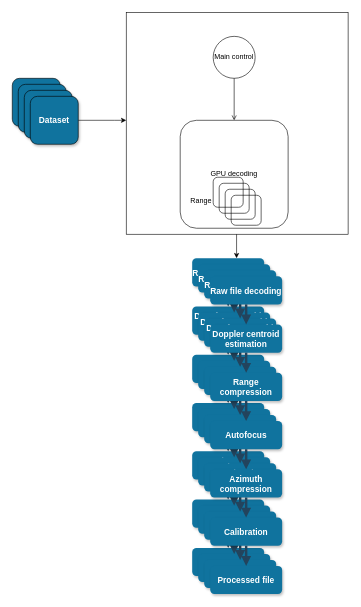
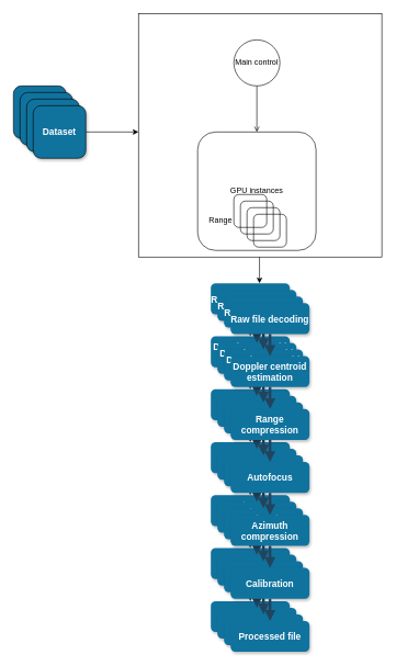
  <mxCell id="0" />
  <mxCell id="1" parent="0" />
  <mxCell id="2" value="Dataset" style="whiteSpace=wrap;html=1;aspect=fixed;fontFamily=Helvetica;fontSize=14;fontColor=#FFFFFF;fillColor=#10739E;gradientColor=none;strokeColor=default;rounded=1;shadow=1;fontStyle=1;" vertex="1" parent="1"><mxGeometry x="20" y="130" width="80" height="80" as="geometry" /></mxCell>
  <mxCell id="3" value="Dataset" style="whiteSpace=wrap;html=1;aspect=fixed;fontFamily=Helvetica;fontSize=14;fontColor=#FFFFFF;fillColor=#10739E;gradientColor=none;strokeColor=default;rounded=1;shadow=1;fontStyle=1;" vertex="1" parent="1"><mxGeometry x="30" y="140" width="80" height="80" as="geometry" /></mxCell>
  <mxCell id="4" value="Dataset" style="whiteSpace=wrap;html=1;aspect=fixed;fontFamily=Helvetica;fontSize=14;fontColor=#FFFFFF;fillColor=#10739E;gradientColor=none;strokeColor=default;rounded=1;shadow=1;fontStyle=1;" vertex="1" parent="1"><mxGeometry x="40" y="150" width="80" height="80" as="geometry" /></mxCell>
  <mxCell id="5" value="" style="edgeStyle=orthogonalEdgeStyle;rounded=0;orthogonalLoop=1;jettySize=auto;html=1;fontFamily=Helvetica;fontSize=12;fontColor=default;" edge="1" parent="1" source="6" target="7"><mxGeometry relative="1" as="geometry"><Array as="points"><mxPoint x="190" y="200" /><mxPoint x="190" y="200" /></Array></mxGeometry></mxCell>
  <mxCell id="6" value="Dataset" style="whiteSpace=wrap;html=1;aspect=fixed;fontFamily=Helvetica;fontSize=14;fontColor=#FFFFFF;fillColor=#10739E;gradientColor=none;strokeColor=default;rounded=1;shadow=1;fontStyle=1;" vertex="1" parent="1"><mxGeometry x="50" y="160" width="80" height="80" as="geometry" /></mxCell>
  <mxCell id="7" value="" style="whiteSpace=wrap;html=1;aspect=fixed;fontFamily=Helvetica;fontSize=12;fontColor=default;strokeColor=default;fillColor=none;gradientColor=none;" vertex="1" parent="1"><mxGeometry x="210" y="20" width="370" height="370" as="geometry" /></mxCell>
- <mxCell id="8" value="GPU decoding" style="whiteSpace=wrap;html=1;aspect=fixed;fontFamily=Helvetica;fontSize=12;fontColor=default;strokeColor=default;fillColor=none;gradientColor=none;rounded=1;" vertex="1" parent="1"><mxGeometry x="300" y="200" width="180" height="180" as="geometry" /></mxCell>
+ <mxCell id="8" value="GPU instances" style="whiteSpace=wrap;html=1;aspect=fixed;fontFamily=Helvetica;fontSize=12;fontColor=default;strokeColor=default;fillColor=none;gradientColor=none;rounded=1;" vertex="1" parent="1"><mxGeometry x="300" y="200" width="180" height="180" as="geometry" /></mxCell>
  <mxCell id="9" value="" style="edgeStyle=orthogonalEdgeStyle;rounded=0;orthogonalLoop=1;jettySize=auto;html=1;fontFamily=Helvetica;fontSize=12;fontColor=default;endArrow=open;" edge="1" parent="1" source="10" target="8"><mxGeometry relative="1" as="geometry" /></mxCell>
  <mxCell id="10" value="Main control" style="ellipse;whiteSpace=wrap;html=1;aspect=fixed;fontFamily=Helvetica;fontSize=12;fontColor=default;strokeColor=default;fillColor=none;gradientColor=none;" vertex="1" parent="1"><mxGeometry x="355" y="60" width="70" height="70" as="geometry" /></mxCell>
  <mxCell id="11" value="" style="whiteSpace=wrap;html=1;aspect=fixed;fontFamily=Helvetica;fontSize=12;fontColor=default;strokeColor=default;fillColor=none;gradientColor=none;rounded=1;" vertex="1" parent="1"><mxGeometry x="355" y="295" width="50" height="50" as="geometry" /></mxCell>
  <mxCell id="12" value="" style="whiteSpace=wrap;html=1;aspect=fixed;fontFamily=Helvetica;fontSize=12;fontColor=default;strokeColor=default;fillColor=none;gradientColor=none;rounded=1;" vertex="1" parent="1"><mxGeometry x="365" y="305" width="50" height="50" as="geometry" /></mxCell>
  <mxCell id="13" value="" style="whiteSpace=wrap;html=1;aspect=fixed;fontFamily=Helvetica;fontSize=12;fontColor=default;strokeColor=default;fillColor=none;gradientColor=none;rounded=1;" vertex="1" parent="1"><mxGeometry x="375" y="315" width="50" height="50" as="geometry" /></mxCell>
  <mxCell id="14" value="" style="whiteSpace=wrap;html=1;aspect=fixed;fontFamily=Helvetica;fontSize=12;fontColor=default;strokeColor=default;fillColor=none;gradientColor=none;rounded=1;" vertex="1" parent="1"><mxGeometry x="385" y="325" width="50" height="50" as="geometry" /></mxCell>
  <mxCell id="15" value="Range" style="text;html=1;strokeColor=none;fillColor=none;align=center;verticalAlign=middle;whiteSpace=wrap;rounded=0;fontFamily=Helvetica;fontSize=12;fontColor=default;" vertex="1" parent="1"><mxGeometry x="305" y="320" width="60" height="30" as="geometry" /></mxCell>
  <mxCell id="16" value="" style="group" vertex="1" connectable="0" parent="1"><mxGeometry x="320" y="430" width="120" height="530" as="geometry" /></mxCell>
  <mxCell id="17" value="Raw file decoding" style="rounded=1;fillColor=#10739E;strokeColor=none;shadow=1;gradientColor=none;fontStyle=1;fontColor=#FFFFFF;fontSize=14;flipV=1;flipH=0;" vertex="1" parent="16"><mxGeometry width="120.0" height="46.962" as="geometry" /></mxCell>
  <mxCell id="18" value="Doppler centroid&#10;estimation" style="rounded=1;fillColor=#10739E;strokeColor=none;shadow=1;gradientColor=none;fontStyle=1;fontColor=#FFFFFF;fontSize=14;flipV=1;flipH=0;" vertex="1" parent="16"><mxGeometry y="80.506" width="120.0" height="46.962" as="geometry" /></mxCell>
  <mxCell id="19" value="Range&#10;compression" style="rounded=1;fillColor=#10739E;strokeColor=none;shadow=1;gradientColor=none;fontStyle=1;fontColor=#FFFFFF;fontSize=14;flipV=1;flipH=0;" vertex="1" parent="16"><mxGeometry y="161.013" width="120.0" height="46.962" as="geometry" /></mxCell>
  <mxCell id="20" value="Autofocus" style="rounded=1;fillColor=#10739E;strokeColor=none;shadow=1;gradientColor=none;fontStyle=1;fontColor=#FFFFFF;fontSize=14;flipV=1;flipH=0;" vertex="1" parent="16"><mxGeometry y="241.519" width="120.0" height="46.962" as="geometry" /></mxCell>
  <mxCell id="21" value="Azimuth&#10;compression" style="rounded=1;fillColor=#10739E;strokeColor=none;shadow=1;gradientColor=none;fontStyle=1;fontColor=#FFFFFF;fontSize=14;flipV=1;flipH=0;" vertex="1" parent="16"><mxGeometry y="322.025" width="120.0" height="46.962" as="geometry" /></mxCell>
  <mxCell id="22" value="Calibration" style="rounded=1;fillColor=#10739E;strokeColor=none;shadow=1;gradientColor=none;fontStyle=1;fontColor=#FFFFFF;fontSize=14;flipV=1;flipH=0;" vertex="1" parent="16"><mxGeometry y="402.532" width="120.0" height="46.962" as="geometry" /></mxCell>
  <mxCell id="23" value="" style="edgeStyle=elbowEdgeStyle;elbow=vertical;strokeWidth=4;endArrow=block;endFill=1;fontStyle=1;strokeColor=#23445D;" edge="1" parent="16" source="17" target="18"><mxGeometry x="-522.0" y="-23.146" width="81.818" height="67.089" as="geometry"><mxPoint x="-531.0" y="103.652" as="sourcePoint" /><mxPoint x="-449.182" y="170.741" as="targetPoint" /></mxGeometry></mxCell>
  <mxCell id="24" value="" style="edgeStyle=elbowEdgeStyle;elbow=vertical;strokeWidth=4;endArrow=block;endFill=1;fontStyle=1;strokeColor=#23445D;" edge="1" parent="16" source="19" target="20"><mxGeometry x="-391.091" y="-100.633" width="81.818" height="67.089" as="geometry"><mxPoint x="-407.455" y="536.709" as="sourcePoint" /><mxPoint x="-325.636" y="603.797" as="targetPoint" /></mxGeometry></mxCell>
  <mxCell id="25" value="" style="edgeStyle=elbowEdgeStyle;elbow=vertical;strokeWidth=4;endArrow=block;endFill=1;fontStyle=1;strokeColor=#23445D;" edge="1" parent="16" source="20" target="21"><mxGeometry x="-391.091" y="-93.924" width="81.818" height="67.089" as="geometry"><mxPoint x="-407.455" y="650.759" as="sourcePoint" /><mxPoint x="-325.636" y="717.848" as="targetPoint" /></mxGeometry></mxCell>
  <mxCell id="26" value="" style="edgeStyle=elbowEdgeStyle;elbow=vertical;strokeWidth=4;endArrow=block;endFill=1;fontStyle=1;strokeColor=#23445D;" edge="1" parent="16" source="21" target="22"><mxGeometry x="-391.091" y="-26.835" width="81.818" height="67.089" as="geometry"><mxPoint x="-407.455" y="825.19" as="sourcePoint" /><mxPoint x="-325.636" y="892.278" as="targetPoint" /></mxGeometry></mxCell>
  <mxCell id="27" value="" style="edgeStyle=elbowEdgeStyle;elbow=vertical;strokeWidth=4;endArrow=block;endFill=1;fontStyle=1;strokeColor=#23445D;exitX=0.5;exitY=1;exitDx=0;exitDy=0;" edge="1" parent="16" source="18" target="19"><mxGeometry x="-481.091" y="-167.722" width="81.818" height="67.089" as="geometry"><mxPoint x="98.182" y="167.722" as="sourcePoint" /><mxPoint x="171.818" y="194.557" as="targetPoint" /></mxGeometry></mxCell>
  <mxCell id="28" value="Processed file" style="rounded=1;fillColor=#10739E;strokeColor=none;shadow=1;gradientColor=none;fontStyle=1;fontColor=#FFFFFF;fontSize=14;flipV=1;flipH=0;" vertex="1" parent="16"><mxGeometry y="483.038" width="120.0" height="46.962" as="geometry" /></mxCell>
  <mxCell id="29" value="" style="edgeStyle=orthogonalEdgeStyle;rounded=1;orthogonalLoop=1;jettySize=auto;html=1;endArrow=block;strokeColor=#23445D;strokeWidth=4;endFill=1;fontStyle=1;" edge="1" parent="16" source="22" target="28"><mxGeometry relative="1" as="geometry" /></mxCell>
  <mxCell id="30" value="" style="group" vertex="1" connectable="0" parent="1"><mxGeometry x="330" y="440" width="120" height="530" as="geometry" /></mxCell>
  <mxCell id="31" value="Raw file decoding" style="rounded=1;fillColor=#10739E;strokeColor=none;shadow=1;gradientColor=none;fontStyle=1;fontColor=#FFFFFF;fontSize=14;flipV=1;flipH=0;" vertex="1" parent="30"><mxGeometry width="120.0" height="46.962" as="geometry" /></mxCell>
  <mxCell id="32" value="Doppler centroid&#10;estimation" style="rounded=1;fillColor=#10739E;strokeColor=none;shadow=1;gradientColor=none;fontStyle=1;fontColor=#FFFFFF;fontSize=14;flipV=1;flipH=0;" vertex="1" parent="30"><mxGeometry y="80.506" width="120.0" height="46.962" as="geometry" /></mxCell>
  <mxCell id="33" value="Range&#10;compression" style="rounded=1;fillColor=#10739E;strokeColor=none;shadow=1;gradientColor=none;fontStyle=1;fontColor=#FFFFFF;fontSize=14;flipV=1;flipH=0;" vertex="1" parent="30"><mxGeometry y="161.013" width="120.0" height="46.962" as="geometry" /></mxCell>
  <mxCell id="34" value="Autofocus" style="rounded=1;fillColor=#10739E;strokeColor=none;shadow=1;gradientColor=none;fontStyle=1;fontColor=#FFFFFF;fontSize=14;flipV=1;flipH=0;" vertex="1" parent="30"><mxGeometry y="241.519" width="120.0" height="46.962" as="geometry" /></mxCell>
  <mxCell id="35" value="Azimuth&#10;compression" style="rounded=1;fillColor=#10739E;strokeColor=none;shadow=1;gradientColor=none;fontStyle=1;fontColor=#FFFFFF;fontSize=14;flipV=1;flipH=0;" vertex="1" parent="30"><mxGeometry y="322.025" width="120.0" height="46.962" as="geometry" /></mxCell>
  <mxCell id="36" value="Calibration" style="rounded=1;fillColor=#10739E;strokeColor=none;shadow=1;gradientColor=none;fontStyle=1;fontColor=#FFFFFF;fontSize=14;flipV=1;flipH=0;" vertex="1" parent="30"><mxGeometry y="402.532" width="120.0" height="46.962" as="geometry" /></mxCell>
  <mxCell id="37" value="" style="edgeStyle=elbowEdgeStyle;elbow=vertical;strokeWidth=4;endArrow=block;endFill=1;fontStyle=1;strokeColor=#23445D;" edge="1" parent="30" source="31" target="32"><mxGeometry x="-522.0" y="-23.146" width="81.818" height="67.089" as="geometry"><mxPoint x="-531.0" y="103.652" as="sourcePoint" /><mxPoint x="-449.182" y="170.741" as="targetPoint" /></mxGeometry></mxCell>
  <mxCell id="38" value="" style="edgeStyle=elbowEdgeStyle;elbow=vertical;strokeWidth=4;endArrow=block;endFill=1;fontStyle=1;strokeColor=#23445D;" edge="1" parent="30" source="33" target="34"><mxGeometry x="-391.091" y="-100.633" width="81.818" height="67.089" as="geometry"><mxPoint x="-407.455" y="536.709" as="sourcePoint" /><mxPoint x="-325.636" y="603.797" as="targetPoint" /></mxGeometry></mxCell>
  <mxCell id="39" value="" style="edgeStyle=elbowEdgeStyle;elbow=vertical;strokeWidth=4;endArrow=block;endFill=1;fontStyle=1;strokeColor=#23445D;" edge="1" parent="30" source="34" target="35"><mxGeometry x="-391.091" y="-93.924" width="81.818" height="67.089" as="geometry"><mxPoint x="-407.455" y="650.759" as="sourcePoint" /><mxPoint x="-325.636" y="717.848" as="targetPoint" /></mxGeometry></mxCell>
  <mxCell id="40" value="" style="edgeStyle=elbowEdgeStyle;elbow=vertical;strokeWidth=4;endArrow=block;endFill=1;fontStyle=1;strokeColor=#23445D;" edge="1" parent="30" source="35" target="36"><mxGeometry x="-391.091" y="-26.835" width="81.818" height="67.089" as="geometry"><mxPoint x="-407.455" y="825.19" as="sourcePoint" /><mxPoint x="-325.636" y="892.278" as="targetPoint" /></mxGeometry></mxCell>
  <mxCell id="41" value="" style="edgeStyle=elbowEdgeStyle;elbow=vertical;strokeWidth=4;endArrow=block;endFill=1;fontStyle=1;strokeColor=#23445D;exitX=0.5;exitY=1;exitDx=0;exitDy=0;" edge="1" parent="30" source="32" target="33"><mxGeometry x="-481.091" y="-167.722" width="81.818" height="67.089" as="geometry"><mxPoint x="98.182" y="167.722" as="sourcePoint" /><mxPoint x="171.818" y="194.557" as="targetPoint" /></mxGeometry></mxCell>
  <mxCell id="42" value="Processed file" style="rounded=1;fillColor=#10739E;strokeColor=none;shadow=1;gradientColor=none;fontStyle=1;fontColor=#FFFFFF;fontSize=14;flipV=1;flipH=0;" vertex="1" parent="30"><mxGeometry y="483.038" width="120.0" height="46.962" as="geometry" /></mxCell>
  <mxCell id="43" value="" style="edgeStyle=orthogonalEdgeStyle;rounded=1;orthogonalLoop=1;jettySize=auto;html=1;endArrow=block;strokeColor=#23445D;strokeWidth=4;endFill=1;fontStyle=1;" edge="1" parent="30" source="36" target="42"><mxGeometry relative="1" as="geometry" /></mxCell>
  <mxCell id="44" value="" style="group" vertex="1" connectable="0" parent="1"><mxGeometry x="340" y="450" width="120" height="530" as="geometry" /></mxCell>
  <mxCell id="45" value="Raw file decoding" style="rounded=1;fillColor=#10739E;strokeColor=none;shadow=1;gradientColor=none;fontStyle=1;fontColor=#FFFFFF;fontSize=14;flipV=1;flipH=0;" vertex="1" parent="44"><mxGeometry width="120.0" height="46.962" as="geometry" /></mxCell>
  <mxCell id="46" value="Doppler centroid&#10;estimation" style="rounded=1;fillColor=#10739E;strokeColor=none;shadow=1;gradientColor=none;fontStyle=1;fontColor=#FFFFFF;fontSize=14;flipV=1;flipH=0;" vertex="1" parent="44"><mxGeometry y="80.506" width="120.0" height="46.962" as="geometry" /></mxCell>
  <mxCell id="47" value="Range&#10;compression" style="rounded=1;fillColor=#10739E;strokeColor=none;shadow=1;gradientColor=none;fontStyle=1;fontColor=#FFFFFF;fontSize=14;flipV=1;flipH=0;" vertex="1" parent="44"><mxGeometry y="161.013" width="120.0" height="46.962" as="geometry" /></mxCell>
  <mxCell id="48" value="Autofocus" style="rounded=1;fillColor=#10739E;strokeColor=none;shadow=1;gradientColor=none;fontStyle=1;fontColor=#FFFFFF;fontSize=14;flipV=1;flipH=0;" vertex="1" parent="44"><mxGeometry y="241.519" width="120.0" height="46.962" as="geometry" /></mxCell>
  <mxCell id="49" value="Azimuth&#10;compression" style="rounded=1;fillColor=#10739E;strokeColor=none;shadow=1;gradientColor=none;fontStyle=1;fontColor=#FFFFFF;fontSize=14;flipV=1;flipH=0;" vertex="1" parent="44"><mxGeometry y="322.025" width="120.0" height="46.962" as="geometry" /></mxCell>
  <mxCell id="50" value="Calibration" style="rounded=1;fillColor=#10739E;strokeColor=none;shadow=1;gradientColor=none;fontStyle=1;fontColor=#FFFFFF;fontSize=14;flipV=1;flipH=0;" vertex="1" parent="44"><mxGeometry y="402.532" width="120.0" height="46.962" as="geometry" /></mxCell>
  <mxCell id="51" value="" style="edgeStyle=elbowEdgeStyle;elbow=vertical;strokeWidth=4;endArrow=block;endFill=1;fontStyle=1;strokeColor=#23445D;" edge="1" parent="44" source="45" target="46"><mxGeometry x="-522.0" y="-23.146" width="81.818" height="67.089" as="geometry"><mxPoint x="-531.0" y="103.652" as="sourcePoint" /><mxPoint x="-449.182" y="170.741" as="targetPoint" /></mxGeometry></mxCell>
  <mxCell id="52" value="" style="edgeStyle=elbowEdgeStyle;elbow=vertical;strokeWidth=4;endArrow=block;endFill=1;fontStyle=1;strokeColor=#23445D;" edge="1" parent="44" source="47" target="48"><mxGeometry x="-391.091" y="-100.633" width="81.818" height="67.089" as="geometry"><mxPoint x="-407.455" y="536.709" as="sourcePoint" /><mxPoint x="-325.636" y="603.797" as="targetPoint" /></mxGeometry></mxCell>
  <mxCell id="53" value="" style="edgeStyle=elbowEdgeStyle;elbow=vertical;strokeWidth=4;endArrow=block;endFill=1;fontStyle=1;strokeColor=#23445D;" edge="1" parent="44" source="48" target="49"><mxGeometry x="-391.091" y="-93.924" width="81.818" height="67.089" as="geometry"><mxPoint x="-407.455" y="650.759" as="sourcePoint" /><mxPoint x="-325.636" y="717.848" as="targetPoint" /></mxGeometry></mxCell>
  <mxCell id="54" value="" style="edgeStyle=elbowEdgeStyle;elbow=vertical;strokeWidth=4;endArrow=block;endFill=1;fontStyle=1;strokeColor=#23445D;" edge="1" parent="44" source="49" target="50"><mxGeometry x="-391.091" y="-26.835" width="81.818" height="67.089" as="geometry"><mxPoint x="-407.455" y="825.19" as="sourcePoint" /><mxPoint x="-325.636" y="892.278" as="targetPoint" /></mxGeometry></mxCell>
  <mxCell id="55" value="" style="edgeStyle=elbowEdgeStyle;elbow=vertical;strokeWidth=4;endArrow=block;endFill=1;fontStyle=1;strokeColor=#23445D;exitX=0.5;exitY=1;exitDx=0;exitDy=0;" edge="1" parent="44" source="46" target="47"><mxGeometry x="-481.091" y="-167.722" width="81.818" height="67.089" as="geometry"><mxPoint x="98.182" y="167.722" as="sourcePoint" /><mxPoint x="171.818" y="194.557" as="targetPoint" /></mxGeometry></mxCell>
  <mxCell id="56" value="Processed file" style="rounded=1;fillColor=#10739E;strokeColor=none;shadow=1;gradientColor=none;fontStyle=1;fontColor=#FFFFFF;fontSize=14;flipV=1;flipH=0;" vertex="1" parent="44"><mxGeometry y="483.038" width="120.0" height="46.962" as="geometry" /></mxCell>
  <mxCell id="57" value="" style="edgeStyle=orthogonalEdgeStyle;rounded=1;orthogonalLoop=1;jettySize=auto;html=1;endArrow=block;strokeColor=#23445D;strokeWidth=4;endFill=1;fontStyle=1;" edge="1" parent="44" source="50" target="56"><mxGeometry relative="1" as="geometry" /></mxCell>
  <mxCell id="58" value="" style="group" vertex="1" connectable="0" parent="1"><mxGeometry x="350" y="460" width="120" height="530" as="geometry" /></mxCell>
  <mxCell id="59" value="Raw file decoding" style="rounded=1;fillColor=#10739E;strokeColor=none;shadow=1;gradientColor=none;fontStyle=1;fontColor=#FFFFFF;fontSize=14;flipV=1;flipH=0;" vertex="1" parent="58"><mxGeometry width="120.0" height="46.962" as="geometry" /></mxCell>
  <mxCell id="60" value="Doppler centroid&#10;estimation" style="rounded=1;fillColor=#10739E;strokeColor=none;shadow=1;gradientColor=none;fontStyle=1;fontColor=#FFFFFF;fontSize=14;flipV=1;flipH=0;" vertex="1" parent="58"><mxGeometry y="80.506" width="120.0" height="46.962" as="geometry" /></mxCell>
  <mxCell id="61" value="Range&#10;compression" style="rounded=1;fillColor=#10739E;strokeColor=none;shadow=1;gradientColor=none;fontStyle=1;fontColor=#FFFFFF;fontSize=14;flipV=1;flipH=0;" vertex="1" parent="58"><mxGeometry y="161.013" width="120.0" height="46.962" as="geometry" /></mxCell>
  <mxCell id="62" value="Autofocus" style="rounded=1;fillColor=#10739E;strokeColor=none;shadow=1;gradientColor=none;fontStyle=1;fontColor=#FFFFFF;fontSize=14;flipV=1;flipH=0;" vertex="1" parent="58"><mxGeometry y="241.519" width="120.0" height="46.962" as="geometry" /></mxCell>
  <mxCell id="63" value="Azimuth&#10;compression" style="rounded=1;fillColor=#10739E;strokeColor=none;shadow=1;gradientColor=none;fontStyle=1;fontColor=#FFFFFF;fontSize=14;flipV=1;flipH=0;" vertex="1" parent="58"><mxGeometry y="322.025" width="120.0" height="46.962" as="geometry" /></mxCell>
  <mxCell id="64" value="Calibration" style="rounded=1;fillColor=#10739E;strokeColor=none;shadow=1;gradientColor=none;fontStyle=1;fontColor=#FFFFFF;fontSize=14;flipV=1;flipH=0;" vertex="1" parent="58"><mxGeometry y="402.532" width="120.0" height="46.962" as="geometry" /></mxCell>
  <mxCell id="65" value="" style="edgeStyle=elbowEdgeStyle;elbow=vertical;strokeWidth=4;endArrow=block;endFill=1;fontStyle=1;strokeColor=#23445D;" edge="1" parent="58" source="59" target="60"><mxGeometry x="-522.0" y="-23.146" width="81.818" height="67.089" as="geometry"><mxPoint x="-531.0" y="103.652" as="sourcePoint" /><mxPoint x="-449.182" y="170.741" as="targetPoint" /></mxGeometry></mxCell>
  <mxCell id="66" value="" style="edgeStyle=elbowEdgeStyle;elbow=vertical;strokeWidth=4;endArrow=block;endFill=1;fontStyle=1;strokeColor=#23445D;" edge="1" parent="58" source="61" target="62"><mxGeometry x="-391.091" y="-100.633" width="81.818" height="67.089" as="geometry"><mxPoint x="-407.455" y="536.709" as="sourcePoint" /><mxPoint x="-325.636" y="603.797" as="targetPoint" /></mxGeometry></mxCell>
  <mxCell id="67" value="" style="edgeStyle=elbowEdgeStyle;elbow=vertical;strokeWidth=4;endArrow=block;endFill=1;fontStyle=1;strokeColor=#23445D;" edge="1" parent="58" source="62" target="63"><mxGeometry x="-391.091" y="-93.924" width="81.818" height="67.089" as="geometry"><mxPoint x="-407.455" y="650.759" as="sourcePoint" /><mxPoint x="-325.636" y="717.848" as="targetPoint" /></mxGeometry></mxCell>
  <mxCell id="68" value="" style="edgeStyle=elbowEdgeStyle;elbow=vertical;strokeWidth=4;endArrow=block;endFill=1;fontStyle=1;strokeColor=#23445D;" edge="1" parent="58" source="63" target="64"><mxGeometry x="-391.091" y="-26.835" width="81.818" height="67.089" as="geometry"><mxPoint x="-407.455" y="825.19" as="sourcePoint" /><mxPoint x="-325.636" y="892.278" as="targetPoint" /></mxGeometry></mxCell>
  <mxCell id="69" value="" style="edgeStyle=elbowEdgeStyle;elbow=vertical;strokeWidth=4;endArrow=block;endFill=1;fontStyle=1;strokeColor=#23445D;exitX=0.5;exitY=1;exitDx=0;exitDy=0;" edge="1" parent="58" source="60" target="61"><mxGeometry x="-481.091" y="-167.722" width="81.818" height="67.089" as="geometry"><mxPoint x="98.182" y="167.722" as="sourcePoint" /><mxPoint x="171.818" y="194.557" as="targetPoint" /></mxGeometry></mxCell>
  <mxCell id="70" value="Processed file" style="rounded=1;fillColor=#10739E;strokeColor=none;shadow=1;gradientColor=none;fontStyle=1;fontColor=#FFFFFF;fontSize=14;flipV=1;flipH=0;" vertex="1" parent="58"><mxGeometry y="483.038" width="120.0" height="46.962" as="geometry" /></mxCell>
  <mxCell id="71" value="" style="edgeStyle=orthogonalEdgeStyle;rounded=1;orthogonalLoop=1;jettySize=auto;html=1;endArrow=block;strokeColor=#23445D;strokeWidth=4;endFill=1;fontStyle=1;" edge="1" parent="58" source="64" target="70"><mxGeometry relative="1" as="geometry" /></mxCell>
  <mxCell id="72" value="" style="endArrow=classic;html=1;rounded=0;fontFamily=Helvetica;fontSize=12;fontColor=default;" edge="1" parent="1"><mxGeometry width="50" height="50" relative="1" as="geometry"><mxPoint x="394" y="390" as="sourcePoint" /><mxPoint x="394" y="430" as="targetPoint" /></mxGeometry></mxCell>
